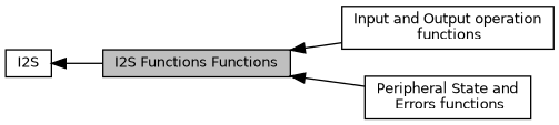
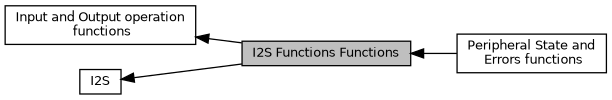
  digraph {
    rankdir=LR
    node [color=black fillcolor=white fontname=Helvetica fontsize=10 shape=record style=filled]
    edge [dir=back fontname=Helvetica fontsize=10 labelfontname=Helvetica labelfontsize=10 shape=plaintext style=solid]
    n1 [fillcolor=grey75 fontcolor=black height=0.2 label="I2S Functions Functions" width=0.4]
    n2 [height=0.2 label="Input and Output operation\l functions" width=0.4]
    n3 [height=0.2 label="Peripheral State and\l Errors functions" width=0.4]
    n4 [height=0.2 label=I2S width=0.4]
-   n1 -> n2
+   n2 -> n1
    n1 -> n3
    n4 -> n1
  }
